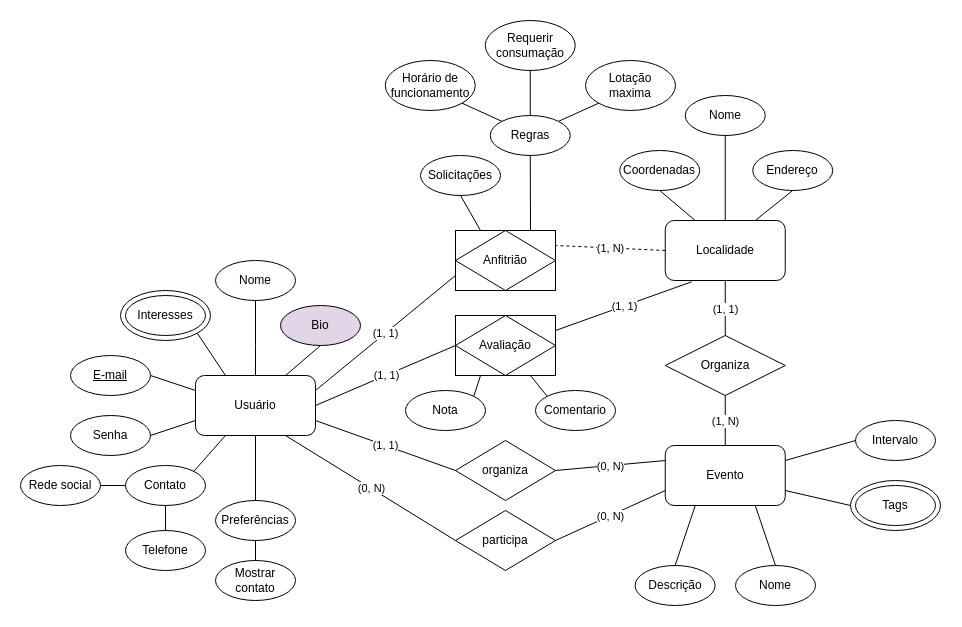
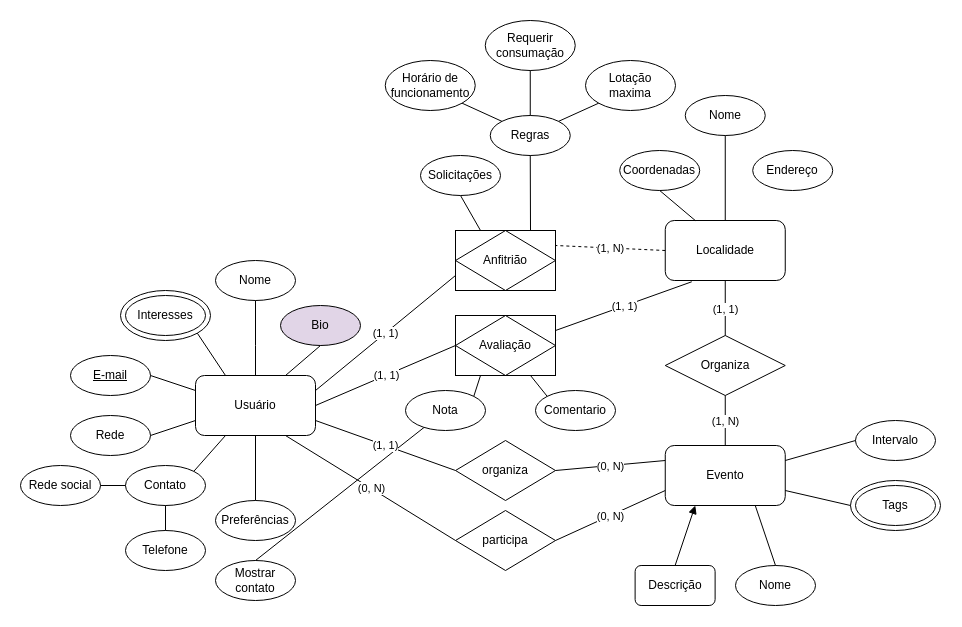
  <mxCell id="0" />
  <mxCell id="1" parent="0" />
  <mxCell id="2" value="" style="ellipse;whiteSpace=wrap;html=1;fillColor=none;" vertex="1" parent="1"><mxGeometry x="850" y="480" width="90" height="50" as="geometry" /></mxCell>
  <mxCell id="3" value="Usuário" style="rounded=1;whiteSpace=wrap;html=1;" vertex="1" parent="1"><mxGeometry x="195" y="375" width="120" height="60" as="geometry" /></mxCell>
  <mxCell id="4" value="&lt;u&gt;E-mail&lt;/u&gt;" style="ellipse;whiteSpace=wrap;html=1;" vertex="1" parent="1"><mxGeometry x="70" y="355" width="80" height="40" as="geometry" /></mxCell>
- <mxCell id="5" value="Senha" style="ellipse;whiteSpace=wrap;html=1;" vertex="1" parent="1"><mxGeometry x="70" y="415" width="80" height="40" as="geometry" /></mxCell>
+ <mxCell id="5" value="Rede" style="ellipse;whiteSpace=wrap;html=1;" vertex="1" parent="1"><mxGeometry x="70" y="415" width="80" height="40" as="geometry" /></mxCell>
  <mxCell id="6" value="Nome" style="ellipse;whiteSpace=wrap;html=1;" vertex="1" parent="1"><mxGeometry x="215" y="260" width="80" height="40" as="geometry" /></mxCell>
  <mxCell id="7" value="Telefone" style="ellipse;whiteSpace=wrap;html=1;" vertex="1" parent="1"><mxGeometry x="125" y="530" width="80" height="40" as="geometry" /></mxCell>
  <mxCell id="8" value="Preferências" style="ellipse;whiteSpace=wrap;html=1;" vertex="1" parent="1"><mxGeometry x="215" y="500" width="80" height="40" as="geometry" /></mxCell>
  <mxCell id="9" value="Mostrar contato" style="ellipse;whiteSpace=wrap;html=1;" vertex="1" parent="1"><mxGeometry x="215" y="560" width="80" height="40" as="geometry" /></mxCell>
  <mxCell id="10" value="Contato" style="ellipse;whiteSpace=wrap;html=1;" vertex="1" parent="1"><mxGeometry x="125" y="465" width="80" height="40" as="geometry" /></mxCell>
  <mxCell id="11" value="" style="endArrow=none;html=1;rounded=0;entryX=0.5;entryY=1;entryDx=0;entryDy=0;exitX=0.5;exitY=0;exitDx=0;exitDy=0;" edge="1" parent="1" source="7" target="10"><mxGeometry width="50" height="50" relative="1" as="geometry"><mxPoint x="115" y="650" as="sourcePoint" /><mxPoint x="165" y="600" as="targetPoint" /></mxGeometry></mxCell>
- <mxCell id="12" value="" style="endArrow=none;html=1;rounded=0;entryX=0.5;entryY=1;entryDx=0;entryDy=0;exitX=0.5;exitY=0;exitDx=0;exitDy=0;" edge="1" parent="1" source="9" target="8"><mxGeometry width="50" height="50" relative="1" as="geometry"><mxPoint x="103" y="536" as="sourcePoint" /><mxPoint x="127" y="504" as="targetPoint" /></mxGeometry></mxCell>
+ <mxCell id="12" value="" style="endArrow=none;html=1;rounded=0;exitX=0.5;exitY=0;exitDx=0;exitDy=0;" edge="1" parent="1" source="9" target="72"><mxGeometry width="50" height="50" relative="1" as="geometry"><mxPoint x="103" y="536" as="sourcePoint" /><mxPoint x="127" y="504" as="targetPoint" /></mxGeometry></mxCell>
  <mxCell id="13" value="Rede social" style="ellipse;whiteSpace=wrap;html=1;direction=west;" vertex="1" parent="1"><mxGeometry x="20" y="465" width="80" height="40" as="geometry" /></mxCell>
  <mxCell id="14" value="" style="endArrow=none;html=1;rounded=0;entryX=0;entryY=0.5;entryDx=0;entryDy=0;exitX=0;exitY=0.5;exitDx=0;exitDy=0;" edge="1" parent="1" source="13" target="10"><mxGeometry width="50" height="50" relative="1" as="geometry"><mxPoint x="75" y="590" as="sourcePoint" /><mxPoint x="155" y="550" as="targetPoint" /></mxGeometry></mxCell>
  <mxCell id="15" value="Evento" style="rounded=1;whiteSpace=wrap;html=1;" vertex="1" parent="1"><mxGeometry x="664.75" y="445" width="120" height="60" as="geometry" /></mxCell>
  <mxCell id="16" value="Regras" style="ellipse;whiteSpace=wrap;html=1;" vertex="1" parent="1"><mxGeometry x="489.75" y="115" width="80" height="40" as="geometry" /></mxCell>
  <mxCell id="17" value="Requerir consumação" style="ellipse;whiteSpace=wrap;html=1;" vertex="1" parent="1"><mxGeometry x="484.75" y="20" width="90" height="50" as="geometry" /></mxCell>
  <mxCell id="18" value="" style="endArrow=none;html=1;rounded=0;entryX=0.5;entryY=0;entryDx=0;entryDy=0;exitX=0.5;exitY=1;exitDx=0;exitDy=0;" edge="1" parent="1" source="17" target="16"><mxGeometry width="50" height="50" relative="1" as="geometry"><mxPoint x="564.75" y="100" as="sourcePoint" /><mxPoint x="396.75" y="-36" as="targetPoint" /></mxGeometry></mxCell>
  <mxCell id="19" value="Lotação maxima" style="ellipse;whiteSpace=wrap;html=1;" vertex="1" parent="1"><mxGeometry x="585" y="60" width="90" height="50" as="geometry" /></mxCell>
  <mxCell id="20" value="" style="endArrow=none;html=1;rounded=0;entryX=1;entryY=0;entryDx=0;entryDy=0;exitX=0;exitY=1;exitDx=0;exitDy=0;" edge="1" parent="1" source="19" target="16"><mxGeometry width="50" height="50" relative="1" as="geometry"><mxPoint x="539.75" y="6" as="sourcePoint" /><mxPoint x="691.75" y="10" as="targetPoint" /></mxGeometry></mxCell>
  <mxCell id="21" value="Horário de funcionamento" style="ellipse;whiteSpace=wrap;html=1;" vertex="1" parent="1"><mxGeometry x="384.75" y="60" width="90" height="50" as="geometry" /></mxCell>
  <mxCell id="22" value="" style="endArrow=none;html=1;rounded=0;entryX=0;entryY=0;entryDx=0;entryDy=0;exitX=1;exitY=1;exitDx=0;exitDy=0;" edge="1" parent="1" source="21" target="16"><mxGeometry width="50" height="50" relative="1" as="geometry"><mxPoint x="262.75" y="66" as="sourcePoint" /><mxPoint x="414.75" y="70" as="targetPoint" /></mxGeometry></mxCell>
  <mxCell id="23" value="Interesses" style="ellipse;whiteSpace=wrap;html=1;" vertex="1" parent="1"><mxGeometry x="125" y="295" width="80" height="40" as="geometry" /></mxCell>
  <mxCell id="24" value="" style="ellipse;whiteSpace=wrap;html=1;fillColor=none;" vertex="1" parent="1"><mxGeometry x="120" y="290" width="90" height="50" as="geometry" /></mxCell>
  <mxCell id="25" value="Bio" style="ellipse;whiteSpace=wrap;html=1;fillColor=#e1d5e7;" vertex="1" parent="1"><mxGeometry x="280" y="305" width="80" height="40" as="geometry" /></mxCell>
  <mxCell id="26" value="" style="endArrow=none;html=1;rounded=0;exitX=0.5;exitY=1;exitDx=0;exitDy=0;entryX=0.5;entryY=0;entryDx=0;entryDy=0;" edge="1" parent="1" source="6" target="3"><mxGeometry width="50" height="50" relative="1" as="geometry"><mxPoint x="255" y="280" as="sourcePoint" /><mxPoint x="280" y="355" as="targetPoint" /><Array as="points"><mxPoint x="255" y="345" /></Array></mxGeometry></mxCell>
  <mxCell id="27" value="" style="endArrow=none;html=1;rounded=0;exitX=1;exitY=1;exitDx=0;exitDy=0;entryX=0.25;entryY=0;entryDx=0;entryDy=0;" edge="1" parent="1" source="24" target="3"><mxGeometry width="50" height="50" relative="1" as="geometry"><mxPoint x="260" y="335" as="sourcePoint" /><mxPoint x="260" y="380" as="targetPoint" /><Array as="points" /></mxGeometry></mxCell>
  <mxCell id="28" value="" style="endArrow=none;html=1;rounded=0;exitX=0.5;exitY=1;exitDx=0;exitDy=0;entryX=0.75;entryY=0;entryDx=0;entryDy=0;" edge="1" parent="1" source="25" target="3"><mxGeometry width="50" height="50" relative="1" as="geometry"><mxPoint x="160" y="315" as="sourcePoint" /><mxPoint x="215" y="355" as="targetPoint" /><Array as="points" /></mxGeometry></mxCell>
  <mxCell id="29" value="" style="endArrow=none;html=1;rounded=0;exitX=1;exitY=0.5;exitDx=0;exitDy=0;entryX=0;entryY=0.25;entryDx=0;entryDy=0;" edge="1" parent="1" source="4" target="3"><mxGeometry width="50" height="50" relative="1" as="geometry"><mxPoint x="305" y="320" as="sourcePoint" /><mxPoint x="260" y="380" as="targetPoint" /><Array as="points" /></mxGeometry></mxCell>
  <mxCell id="30" value="" style="endArrow=none;html=1;rounded=0;exitX=1;exitY=0.5;exitDx=0;exitDy=0;entryX=0;entryY=0.75;entryDx=0;entryDy=0;" edge="1" parent="1" source="5" target="3"><mxGeometry width="50" height="50" relative="1" as="geometry"><mxPoint x="155" y="380" as="sourcePoint" /><mxPoint x="200" y="395" as="targetPoint" /><Array as="points" /></mxGeometry></mxCell>
  <mxCell id="31" value="" style="endArrow=none;html=1;rounded=0;exitX=1;exitY=0;exitDx=0;exitDy=0;entryX=0.25;entryY=1;entryDx=0;entryDy=0;" edge="1" parent="1" source="10" target="3"><mxGeometry width="50" height="50" relative="1" as="geometry"><mxPoint x="155" y="440" as="sourcePoint" /><mxPoint x="200" y="425" as="targetPoint" /><Array as="points" /></mxGeometry></mxCell>
  <mxCell id="32" value="" style="endArrow=none;html=1;rounded=0;exitX=0.5;exitY=0;exitDx=0;exitDy=0;entryX=0.5;entryY=1;entryDx=0;entryDy=0;" edge="1" parent="1" source="8" target="3"><mxGeometry width="50" height="50" relative="1" as="geometry"><mxPoint x="210" y="476" as="sourcePoint" /><mxPoint x="242" y="440" as="targetPoint" /><Array as="points" /></mxGeometry></mxCell>
  <mxCell id="33" value="Nome" style="ellipse;whiteSpace=wrap;html=1;" vertex="1" parent="1"><mxGeometry x="735" y="565" width="80" height="40" as="geometry" /></mxCell>
  <mxCell id="34" value="Intervalo" style="ellipse;whiteSpace=wrap;html=1;" vertex="1" parent="1"><mxGeometry x="855" y="420" width="80" height="40" as="geometry" /></mxCell>
  <mxCell id="35" value="Tags" style="ellipse;whiteSpace=wrap;html=1;" vertex="1" parent="1"><mxGeometry x="855" y="485" width="80" height="40" as="geometry" /></mxCell>
- <mxCell id="36" value="Descrição" style="ellipse;whiteSpace=wrap;html=1;" vertex="1" parent="1"><mxGeometry x="634.62" y="565" width="80" height="40" as="geometry" /></mxCell>
+ <mxCell id="36" value="Descrição" style="whiteSpace=wrap;html=1;rounded=1;" vertex="1" parent="1"><mxGeometry x="634.62" y="565" width="80" height="40" as="geometry" /></mxCell>
  <mxCell id="37" value="organiza" style="shape=rhombus;perimeter=rhombusPerimeter;whiteSpace=wrap;html=1;align=center;" vertex="1" parent="1"><mxGeometry x="455" y="440" width="100" height="60" as="geometry" /></mxCell>
  <mxCell id="38" value="participa" style="shape=rhombus;perimeter=rhombusPerimeter;whiteSpace=wrap;html=1;align=center;" vertex="1" parent="1"><mxGeometry x="455" y="510" width="100" height="60" as="geometry" /></mxCell>
  <mxCell id="39" value="" style="endArrow=none;html=1;rounded=0;endFill=0;exitX=0.75;exitY=1;exitDx=0;exitDy=0;entryX=0;entryY=0.5;entryDx=0;entryDy=0;" edge="1" parent="1" source="3" target="38"><mxGeometry relative="1" as="geometry"><mxPoint x="525" y="350" as="sourcePoint" /><mxPoint x="480" y="510" as="targetPoint" /></mxGeometry></mxCell>
  <mxCell id="40" value="(0, N)" style="edgeLabel;resizable=0;html=1;align=center;verticalAlign=middle;" connectable="0" vertex="1" parent="39"><mxGeometry relative="1" as="geometry" /></mxCell>
  <mxCell id="41" value="" style="endArrow=none;html=1;rounded=0;endFill=0;exitX=1;exitY=0.5;exitDx=0;exitDy=0;entryX=0;entryY=0.25;entryDx=0;entryDy=0;" edge="1" parent="1" source="37" target="15"><mxGeometry relative="1" as="geometry"><mxPoint x="420" y="730" as="sourcePoint" /><mxPoint x="570" y="800" as="targetPoint" /></mxGeometry></mxCell>
  <mxCell id="42" value="(0, N)" style="edgeLabel;resizable=0;html=1;align=center;verticalAlign=middle;" connectable="0" vertex="1" parent="41"><mxGeometry relative="1" as="geometry" /></mxCell>
  <mxCell id="43" value="" style="endArrow=none;html=1;rounded=0;endFill=0;exitX=1;exitY=0.75;exitDx=0;exitDy=0;entryX=0;entryY=0.5;entryDx=0;entryDy=0;" edge="1" parent="1" source="3" target="37"><mxGeometry relative="1" as="geometry"><mxPoint x="602" y="435" as="sourcePoint" /><mxPoint x="682" y="505" as="targetPoint" /></mxGeometry></mxCell>
  <mxCell id="44" value="(1, 1)" style="edgeLabel;resizable=0;html=1;align=center;verticalAlign=middle;" connectable="0" vertex="1" parent="43"><mxGeometry relative="1" as="geometry" /></mxCell>
  <mxCell id="45" value="Organiza" style="shape=rhombus;perimeter=rhombusPerimeter;whiteSpace=wrap;html=1;align=center;" vertex="1" parent="1"><mxGeometry x="664.75" y="335" width="120" height="60" as="geometry" /></mxCell>
  <mxCell id="46" value="Localidade" style="rounded=1;whiteSpace=wrap;html=1;" vertex="1" parent="1"><mxGeometry x="664.75" y="220" width="120" height="60" as="geometry" /></mxCell>
  <mxCell id="47" value="" style="endArrow=none;html=1;rounded=0;endFill=0;exitX=0.5;exitY=1;exitDx=0;exitDy=0;entryX=0.5;entryY=0;entryDx=0;entryDy=0;" edge="1" parent="1" source="45" target="15"><mxGeometry relative="1" as="geometry"><mxPoint x="847.25" y="357.5" as="sourcePoint" /><mxPoint x="952.25" y="442.5" as="targetPoint" /></mxGeometry></mxCell>
  <mxCell id="48" value="(1, N)" style="edgeLabel;resizable=0;html=1;align=center;verticalAlign=middle;" connectable="0" vertex="1" parent="47"><mxGeometry relative="1" as="geometry" /></mxCell>
  <mxCell id="49" value="" style="endArrow=none;html=1;rounded=0;endFill=0;exitX=0.5;exitY=1;exitDx=0;exitDy=0;entryX=0.5;entryY=0;entryDx=0;entryDy=0;" edge="1" parent="1" source="46" target="45"><mxGeometry relative="1" as="geometry"><mxPoint x="724.75" y="330" as="sourcePoint" /><mxPoint x="729.75" y="420" as="targetPoint" /></mxGeometry></mxCell>
  <mxCell id="50" value="(1, 1)" style="edgeLabel;resizable=0;html=1;align=center;verticalAlign=middle;" connectable="0" vertex="1" parent="49"><mxGeometry relative="1" as="geometry" /></mxCell>
  <mxCell id="51" style="edgeStyle=orthogonalEdgeStyle;rounded=0;orthogonalLoop=1;jettySize=auto;html=1;exitX=0.5;exitY=1;exitDx=0;exitDy=0;" edge="1" parent="1" source="45" target="45"><mxGeometry relative="1" as="geometry" /></mxCell>
  <mxCell id="52" value="Endereço" style="ellipse;whiteSpace=wrap;html=1;" vertex="1" parent="1"><mxGeometry x="752.21" y="150" width="80" height="40" as="geometry" /></mxCell>
- <mxCell id="53" value="" style="endArrow=none;html=1;rounded=0;entryX=0.75;entryY=0;entryDx=0;entryDy=0;exitX=0.5;exitY=1;exitDx=0;exitDy=0;" edge="1" parent="1" source="52" target="46"><mxGeometry width="50" height="50" relative="1" as="geometry"><mxPoint x="609.75" y="245" as="sourcePoint" /><mxPoint x="299.75" y="295" as="targetPoint" /><Array as="points" /></mxGeometry></mxCell>
  <mxCell id="54" value="Coordenadas" style="ellipse;whiteSpace=wrap;html=1;" vertex="1" parent="1"><mxGeometry x="619.21" y="150" width="80" height="40" as="geometry" /></mxCell>
  <mxCell id="55" value="" style="endArrow=none;html=1;rounded=0;entryX=0.25;entryY=0;entryDx=0;entryDy=0;exitX=0.5;exitY=1;exitDx=0;exitDy=0;" edge="1" parent="1" source="54" target="46"><mxGeometry width="50" height="50" relative="1" as="geometry"><mxPoint x="812.21" y="190" as="sourcePoint" /><mxPoint x="760.21" y="225" as="targetPoint" /><Array as="points" /></mxGeometry></mxCell>
  <mxCell id="56" value="" style="endArrow=none;html=1;rounded=0;entryX=0.5;entryY=0;entryDx=0;entryDy=0;exitX=0.5;exitY=1;exitDx=0;exitDy=0;" edge="1" parent="1" source="57" target="46"><mxGeometry width="50" height="50" relative="1" as="geometry"><mxPoint x="742.21" y="160" as="sourcePoint" /><mxPoint x="700.21" y="225" as="targetPoint" /><Array as="points" /></mxGeometry></mxCell>
  <mxCell id="57" value="Nome" style="ellipse;whiteSpace=wrap;html=1;" vertex="1" parent="1"><mxGeometry x="684.75" y="95" width="80" height="40" as="geometry" /></mxCell>
  <mxCell id="58" value="" style="endArrow=none;html=1;rounded=0;endFill=0;exitX=0;exitY=0.75;exitDx=0;exitDy=0;entryX=1;entryY=0.25;entryDx=0;entryDy=0;" edge="1" parent="1" source="62" target="3"><mxGeometry relative="1" as="geometry"><mxPoint x="890" y="420" as="sourcePoint" /><mxPoint x="550" y="360" as="targetPoint" /><Array as="points" /></mxGeometry></mxCell>
  <mxCell id="59" value="(1, 1)" style="edgeLabel;resizable=0;html=1;align=center;verticalAlign=middle;" connectable="0" vertex="1" parent="58"><mxGeometry relative="1" as="geometry" /></mxCell>
  <mxCell id="60" value="" style="endArrow=none;html=1;rounded=0;endFill=0;entryX=1;entryY=0.25;entryDx=0;entryDy=0;exitX=0;exitY=0.5;exitDx=0;exitDy=0;dashed=1;" edge="1" parent="1" source="46" target="62"><mxGeometry relative="1" as="geometry"><mxPoint x="759" y="505" as="sourcePoint" /><mxPoint x="840" y="390" as="targetPoint" /></mxGeometry></mxCell>
  <mxCell id="61" value="(1, N)" style="edgeLabel;resizable=0;html=1;align=center;verticalAlign=middle;" connectable="0" vertex="1" parent="60"><mxGeometry relative="1" as="geometry" /></mxCell>
  <mxCell id="62" value="Anfitrião" style="shape=associativeEntity;whiteSpace=wrap;html=1;align=center;" vertex="1" parent="1"><mxGeometry x="455" y="230" width="100" height="60" as="geometry" /></mxCell>
  <mxCell id="63" value="" style="endArrow=none;html=1;rounded=0;exitX=0.5;exitY=1;exitDx=0;exitDy=0;entryX=0.75;entryY=0;entryDx=0;entryDy=0;" edge="1" parent="1" source="16" target="62"><mxGeometry width="50" height="50" relative="1" as="geometry"><mxPoint x="555" y="195" as="sourcePoint" /><mxPoint x="305" y="116" as="targetPoint" /><Array as="points" /></mxGeometry></mxCell>
  <mxCell id="64" value="" style="endArrow=none;html=1;rounded=0;exitX=0.5;exitY=1;exitDx=0;exitDy=0;entryX=0.25;entryY=0;entryDx=0;entryDy=0;" edge="1" parent="1" source="65" target="62"><mxGeometry width="50" height="50" relative="1" as="geometry"><mxPoint x="380" y="65" as="sourcePoint" /><mxPoint x="350" y="135" as="targetPoint" /><Array as="points" /></mxGeometry></mxCell>
  <mxCell id="65" value="Solicitações" style="ellipse;whiteSpace=wrap;html=1;" vertex="1" parent="1"><mxGeometry x="420" y="155" width="80" height="40" as="geometry" /></mxCell>
  <mxCell id="66" value="Avaliação" style="shape=associativeEntity;whiteSpace=wrap;html=1;align=center;" vertex="1" parent="1"><mxGeometry x="455" y="315" width="100" height="60" as="geometry" /></mxCell>
  <mxCell id="67" value="" style="endArrow=none;html=1;rounded=0;endFill=0;exitX=0;exitY=0.5;exitDx=0;exitDy=0;entryX=1;entryY=0.5;entryDx=0;entryDy=0;" edge="1" parent="1" source="66" target="3"><mxGeometry relative="1" as="geometry"><mxPoint x="430" y="185" as="sourcePoint" /><mxPoint x="320" y="395" as="targetPoint" /><Array as="points" /></mxGeometry></mxCell>
  <mxCell id="68" value="(1, 1)" style="edgeLabel;resizable=0;html=1;align=center;verticalAlign=middle;" connectable="0" vertex="1" parent="67"><mxGeometry relative="1" as="geometry" /></mxCell>
  <mxCell id="69" value="" style="endArrow=none;html=1;rounded=0;endFill=0;exitX=0.221;exitY=1.021;exitDx=0;exitDy=0;entryX=1;entryY=0.25;entryDx=0;entryDy=0;exitPerimeter=0;" edge="1" parent="1" source="46" target="66"><mxGeometry relative="1" as="geometry"><mxPoint x="750" y="280" as="sourcePoint" /><mxPoint x="635" y="380" as="targetPoint" /><Array as="points" /></mxGeometry></mxCell>
  <mxCell id="70" value="(1, 1)" style="edgeLabel;resizable=0;html=1;align=center;verticalAlign=middle;" connectable="0" vertex="1" parent="69"><mxGeometry relative="1" as="geometry" /></mxCell>
  <mxCell id="71" value="Comentario" style="ellipse;whiteSpace=wrap;html=1;" vertex="1" parent="1"><mxGeometry x="535" y="390" width="80" height="40" as="geometry" /></mxCell>
  <mxCell id="72" value="Nota" style="ellipse;whiteSpace=wrap;html=1;" vertex="1" parent="1"><mxGeometry x="405" y="390" width="80" height="40" as="geometry" /></mxCell>
  <mxCell id="73" value="" style="endArrow=none;html=1;rounded=0;exitX=0.25;exitY=1;exitDx=0;exitDy=0;entryX=1;entryY=0;entryDx=0;entryDy=0;" edge="1" parent="1" source="66" target="72"><mxGeometry width="50" height="50" relative="1" as="geometry"><mxPoint x="260" y="305" as="sourcePoint" /><mxPoint x="260" y="380" as="targetPoint" /><Array as="points" /></mxGeometry></mxCell>
  <mxCell id="74" value="" style="endArrow=none;html=1;rounded=0;exitX=0.75;exitY=1;exitDx=0;exitDy=0;entryX=0;entryY=0;entryDx=0;entryDy=0;" edge="1" parent="1" source="66" target="71"><mxGeometry width="50" height="50" relative="1" as="geometry"><mxPoint x="485" y="380" as="sourcePoint" /><mxPoint x="478" y="401" as="targetPoint" /><Array as="points" /></mxGeometry></mxCell>
  <mxCell id="75" value="" style="endArrow=none;html=1;rounded=0;endFill=0;exitX=1;exitY=0.5;exitDx=0;exitDy=0;entryX=0;entryY=0.75;entryDx=0;entryDy=0;" edge="1" parent="1" source="38" target="15"><mxGeometry relative="1" as="geometry"><mxPoint x="560" y="475" as="sourcePoint" /><mxPoint x="670" y="465" as="targetPoint" /></mxGeometry></mxCell>
  <mxCell id="76" value="(0, N)" style="edgeLabel;resizable=0;html=1;align=center;verticalAlign=middle;" connectable="0" vertex="1" parent="75"><mxGeometry relative="1" as="geometry" /></mxCell>
- <mxCell id="77" value="" style="endArrow=none;html=1;rounded=0;exitX=0.5;exitY=0;exitDx=0;exitDy=0;entryX=0.25;entryY=1;entryDx=0;entryDy=0;" edge="1" parent="1" source="36" target="15"><mxGeometry width="50" height="50" relative="1" as="geometry"><mxPoint x="260" y="505" as="sourcePoint" /><mxPoint x="260" y="440" as="targetPoint" /><Array as="points" /></mxGeometry></mxCell>
+ <mxCell id="77" value="" style="endArrow=block;html=1;rounded=0;exitX=0.5;exitY=0;exitDx=0;exitDy=0;entryX=0.25;entryY=1;entryDx=0;entryDy=0;" edge="1" parent="1" source="36" target="15"><mxGeometry width="50" height="50" relative="1" as="geometry"><mxPoint x="260" y="505" as="sourcePoint" /><mxPoint x="260" y="440" as="targetPoint" /><Array as="points" /></mxGeometry></mxCell>
  <mxCell id="78" value="" style="endArrow=none;html=1;rounded=0;exitX=0.5;exitY=0;exitDx=0;exitDy=0;entryX=0.75;entryY=1;entryDx=0;entryDy=0;" edge="1" parent="1" source="33" target="15"><mxGeometry width="50" height="50" relative="1" as="geometry"><mxPoint x="680" y="570" as="sourcePoint" /><mxPoint x="700" y="510" as="targetPoint" /><Array as="points" /></mxGeometry></mxCell>
  <mxCell id="79" value="" style="endArrow=none;html=1;rounded=0;exitX=0;exitY=0.5;exitDx=0;exitDy=0;entryX=1;entryY=0.75;entryDx=0;entryDy=0;" edge="1" parent="1" source="2" target="15"><mxGeometry width="50" height="50" relative="1" as="geometry"><mxPoint x="780" y="570" as="sourcePoint" /><mxPoint x="760" y="510" as="targetPoint" /><Array as="points" /></mxGeometry></mxCell>
  <mxCell id="80" value="" style="endArrow=none;html=1;rounded=0;exitX=0;exitY=0.5;exitDx=0;exitDy=0;entryX=1;entryY=0.25;entryDx=0;entryDy=0;" edge="1" parent="1" source="34" target="15"><mxGeometry width="50" height="50" relative="1" as="geometry"><mxPoint x="780" y="570" as="sourcePoint" /><mxPoint x="760" y="510" as="targetPoint" /><Array as="points" /></mxGeometry></mxCell>
